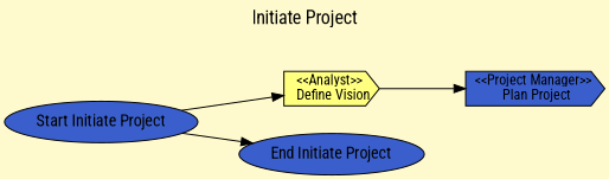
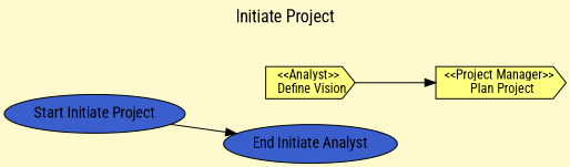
  digraph {
    bgcolor=lemonchiffon
    fontname="Roboto Condensed"
    fontsize=16
    label="Initiate Project"
    labelloc=t
    rankdir=LR
    node [fillcolor=royalblue3 fontname="Roboto Condensed" shape=ellipse style=filled]
    edge [fontname="Roboto Condensed"]
    n1 [label="Start Initiate Project"]
    n2 [fillcolor="#ffff80" fontsize=12 label="<<Analyst>> \n Define Vision" margin="0.11,0.11" shape=cds]
-   n3 [label="End Initiate Project"]
-   n4 [fontsize=12 label="<<Project Manager>> \n Plan Project" margin="0.11,0.11" shape=cds]
-   n1 -> n2
+   n3 [label="End Initiate Analyst"]
+   n4 [fillcolor="#ffff80" fontsize=12 label="<<Project Manager>> \n Plan Project" margin="0.11,0.11" shape=cds]
    n1 -> n3
    n2 -> n4
  }
